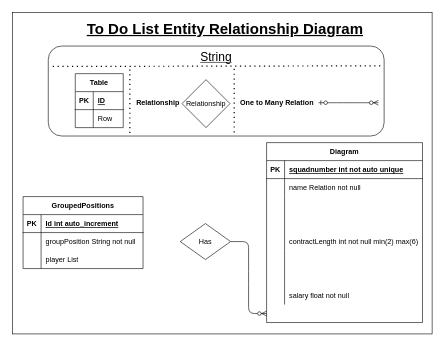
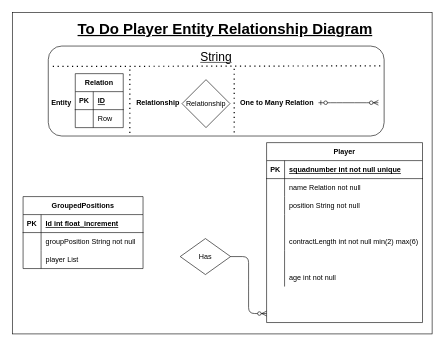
  <mxCell id="0" />
  <mxCell id="1" parent="0" />
  <mxCell id="2" value="" style="rounded=0;whiteSpace=wrap;html=1;fontSize=25;" vertex="1" parent="1"><mxGeometry x="20" y="20" width="700" height="536" as="geometry" /></mxCell>
  <mxCell id="3" value="" style="rounded=1;whiteSpace=wrap;html=1;" vertex="1" parent="1"><mxGeometry x="80" y="76" width="560" height="150" as="geometry" /></mxCell>
- <mxCell id="4" value="Diagram" style="shape=table;startSize=30;container=1;collapsible=1;childLayout=tableLayout;fixedRows=1;rowLines=0;fontStyle=1;align=center;resizeLast=1;" vertex="1" parent="1"><mxGeometry x="444" y="237" width="260" height="300" as="geometry" /></mxCell>
+ <mxCell id="4" value="Player" style="shape=table;startSize=30;container=1;collapsible=1;childLayout=tableLayout;fixedRows=1;rowLines=0;fontStyle=1;align=center;resizeLast=1;" vertex="1" parent="1"><mxGeometry x="444" y="237" width="260" height="300" as="geometry" /></mxCell>
  <mxCell id="5" value="" style="shape=partialRectangle;collapsible=0;dropTarget=0;pointerEvents=0;fillColor=none;top=0;left=0;bottom=1;right=0;points=[[0,0.5],[1,0.5]];portConstraint=eastwest;" vertex="1" parent="4"><mxGeometry y="30" width="260" height="30" as="geometry" /></mxCell>
  <mxCell id="6" value="PK" style="shape=partialRectangle;connectable=0;fillColor=none;top=0;left=0;bottom=0;right=0;fontStyle=1;overflow=hidden;" vertex="1" parent="5"><mxGeometry width="30" height="30" as="geometry" /></mxCell>
- <mxCell id="7" value="squadnumber int not auto unique" style="shape=partialRectangle;connectable=0;fillColor=none;top=0;left=0;bottom=0;right=0;align=left;spacingLeft=6;fontStyle=5;overflow=hidden;" vertex="1" parent="5"><mxGeometry x="30" width="230" height="30" as="geometry" /></mxCell>
+ <mxCell id="7" value="squadnumber int not null unique" style="shape=partialRectangle;connectable=0;fillColor=none;top=0;left=0;bottom=0;right=0;align=left;spacingLeft=6;fontStyle=5;overflow=hidden;" vertex="1" parent="5"><mxGeometry x="30" width="230" height="30" as="geometry" /></mxCell>
  <mxCell id="8" value="" style="shape=partialRectangle;collapsible=0;dropTarget=0;pointerEvents=0;fillColor=none;top=0;left=0;bottom=0;right=0;points=[[0,0.5],[1,0.5]];portConstraint=eastwest;" vertex="1" parent="4"><mxGeometry y="60" width="260" height="30" as="geometry" /></mxCell>
  <mxCell id="9" value="" style="shape=partialRectangle;connectable=0;fillColor=none;top=0;left=0;bottom=0;right=0;editable=1;overflow=hidden;" vertex="1" parent="8"><mxGeometry width="30" height="30" as="geometry" /></mxCell>
  <mxCell id="10" value="name Relation not null" style="shape=partialRectangle;connectable=0;fillColor=none;top=0;left=0;bottom=0;right=0;align=left;spacingLeft=6;overflow=hidden;" vertex="1" parent="8"><mxGeometry x="30" width="230" height="30" as="geometry" /></mxCell>
  <mxCell id="11" value="" style="shape=partialRectangle;collapsible=0;dropTarget=0;pointerEvents=0;fillColor=none;top=0;left=0;bottom=0;right=0;points=[[0,0.5],[1,0.5]];portConstraint=eastwest;" vertex="1" parent="4"><mxGeometry y="90" width="260" height="30" as="geometry" /></mxCell>
  <mxCell id="12" value="" style="shape=partialRectangle;connectable=0;fillColor=none;top=0;left=0;bottom=0;right=0;editable=1;overflow=hidden;" vertex="1" parent="11"><mxGeometry width="30" height="30" as="geometry" /></mxCell>
+ <mxCell id="13" value="position String not null" style="shape=partialRectangle;connectable=0;fillColor=none;top=0;left=0;bottom=0;right=0;align=left;spacingLeft=6;overflow=hidden;" vertex="1" parent="11"><mxGeometry x="30" width="230" height="30" as="geometry" /></mxCell>
  <mxCell id="14" value="" style="shape=partialRectangle;collapsible=0;dropTarget=0;pointerEvents=0;fillColor=none;top=0;left=0;bottom=0;right=0;points=[[0,0.5],[1,0.5]];portConstraint=eastwest;" vertex="1" parent="4"><mxGeometry y="120" width="260" height="30" as="geometry" /></mxCell>
  <mxCell id="15" value="" style="shape=partialRectangle;connectable=0;fillColor=none;top=0;left=0;bottom=0;right=0;editable=1;overflow=hidden;" vertex="1" parent="14"><mxGeometry width="30" height="30" as="geometry" /></mxCell>
  <mxCell id="16" value="" style="shape=partialRectangle;collapsible=0;dropTarget=0;pointerEvents=0;fillColor=none;top=0;left=0;bottom=0;right=0;points=[[0,0.5],[1,0.5]];portConstraint=eastwest;" vertex="1" parent="4"><mxGeometry y="150" width="260" height="30" as="geometry" /></mxCell>
  <mxCell id="17" value="" style="shape=partialRectangle;connectable=0;fillColor=none;top=0;left=0;bottom=0;right=0;editable=1;overflow=hidden;" vertex="1" parent="16"><mxGeometry width="30" height="30" as="geometry" /></mxCell>
  <mxCell id="18" value="contractLength int not null min(2) max(6)" style="shape=partialRectangle;connectable=0;fillColor=none;top=0;left=0;bottom=0;right=0;align=left;spacingLeft=6;overflow=hidden;" vertex="1" parent="16"><mxGeometry x="30" width="230" height="30" as="geometry" /></mxCell>
  <mxCell id="19" value="" style="shape=partialRectangle;collapsible=0;dropTarget=0;pointerEvents=0;fillColor=none;top=0;left=0;bottom=0;right=0;points=[[0,0.5],[1,0.5]];portConstraint=eastwest;" vertex="1" parent="4"><mxGeometry y="180" width="260" height="30" as="geometry" /></mxCell>
  <mxCell id="20" value="" style="shape=partialRectangle;connectable=0;fillColor=none;top=0;left=0;bottom=0;right=0;editable=1;overflow=hidden;" vertex="1" parent="19"><mxGeometry width="30" height="30" as="geometry" /></mxCell>
  <mxCell id="21" value="" style="shape=partialRectangle;collapsible=0;dropTarget=0;pointerEvents=0;fillColor=none;top=0;left=0;bottom=0;right=0;points=[[0,0.5],[1,0.5]];portConstraint=eastwest;" vertex="1" parent="4"><mxGeometry y="210" width="260" height="30" as="geometry" /></mxCell>
  <mxCell id="22" value="" style="shape=partialRectangle;connectable=0;fillColor=none;top=0;left=0;bottom=0;right=0;editable=1;overflow=hidden;" vertex="1" parent="21"><mxGeometry width="30" height="30" as="geometry" /></mxCell>
+ <mxCell id="23" value="age int not null" style="shape=partialRectangle;connectable=0;fillColor=none;top=0;left=0;bottom=0;right=0;align=left;spacingLeft=6;overflow=hidden;" vertex="1" parent="21"><mxGeometry x="30" width="230" height="30" as="geometry" /></mxCell>
  <mxCell id="24" value="" style="shape=partialRectangle;collapsible=0;dropTarget=0;pointerEvents=0;fillColor=none;top=0;left=0;bottom=0;right=0;points=[[0,0.5],[1,0.5]];portConstraint=eastwest;" vertex="1" parent="4"><mxGeometry y="240" width="260" height="30" as="geometry" /></mxCell>
  <mxCell id="25" value="" style="shape=partialRectangle;connectable=0;fillColor=none;top=0;left=0;bottom=0;right=0;editable=1;overflow=hidden;" vertex="1" parent="24"><mxGeometry width="30" height="30" as="geometry" /></mxCell>
- <mxCell id="26" value="salary float not null" style="shape=partialRectangle;connectable=0;fillColor=none;top=0;left=0;bottom=0;right=0;align=left;spacingLeft=6;overflow=hidden;" vertex="1" parent="24"><mxGeometry x="30" width="230" height="30" as="geometry" /></mxCell>
  <mxCell id="27" value="" style="shape=partialRectangle;collapsible=0;dropTarget=0;pointerEvents=0;fillColor=none;top=0;left=0;bottom=0;right=0;points=[[0,0.5],[1,0.5]];portConstraint=eastwest;" vertex="1" parent="4"><mxGeometry y="270" width="260" height="30" as="geometry" /></mxCell>
  <mxCell id="28" value="GroupedPositions" style="shape=table;startSize=30;container=1;collapsible=1;childLayout=tableLayout;fixedRows=1;rowLines=0;fontStyle=1;align=center;resizeLast=1;" vertex="1" parent="1"><mxGeometry x="38" y="327" width="200" height="120" as="geometry" /></mxCell>
  <mxCell id="29" value="" style="shape=partialRectangle;collapsible=0;dropTarget=0;pointerEvents=0;fillColor=none;top=0;left=0;bottom=1;right=0;points=[[0,0.5],[1,0.5]];portConstraint=eastwest;" vertex="1" parent="28"><mxGeometry y="30" width="200" height="30" as="geometry" /></mxCell>
  <mxCell id="30" value="PK" style="shape=partialRectangle;connectable=0;fillColor=none;top=0;left=0;bottom=0;right=0;fontStyle=1;overflow=hidden;" vertex="1" parent="29"><mxGeometry width="30" height="30" as="geometry" /></mxCell>
- <mxCell id="31" value="Id int auto_increment" style="shape=partialRectangle;connectable=0;fillColor=none;top=0;left=0;bottom=0;right=0;align=left;spacingLeft=6;fontStyle=5;overflow=hidden;" vertex="1" parent="29"><mxGeometry x="30" width="170" height="30" as="geometry" /></mxCell>
+ <mxCell id="31" value="Id int float_increment" style="shape=partialRectangle;connectable=0;fillColor=none;top=0;left=0;bottom=0;right=0;align=left;spacingLeft=6;fontStyle=5;overflow=hidden;" vertex="1" parent="29"><mxGeometry x="30" width="170" height="30" as="geometry" /></mxCell>
  <mxCell id="32" value="" style="shape=partialRectangle;collapsible=0;dropTarget=0;pointerEvents=0;fillColor=none;top=0;left=0;bottom=0;right=0;points=[[0,0.5],[1,0.5]];portConstraint=eastwest;" vertex="1" parent="28"><mxGeometry y="60" width="200" height="30" as="geometry" /></mxCell>
  <mxCell id="33" value="" style="shape=partialRectangle;connectable=0;fillColor=none;top=0;left=0;bottom=0;right=0;editable=1;overflow=hidden;" vertex="1" parent="32"><mxGeometry width="30" height="30" as="geometry" /></mxCell>
  <mxCell id="34" value="groupPosition String not null" style="shape=partialRectangle;connectable=0;fillColor=none;top=0;left=0;bottom=0;right=0;align=left;spacingLeft=6;overflow=hidden;" vertex="1" parent="32"><mxGeometry x="30" width="170" height="30" as="geometry" /></mxCell>
  <mxCell id="35" value="" style="shape=partialRectangle;collapsible=0;dropTarget=0;pointerEvents=0;fillColor=none;top=0;left=0;bottom=0;right=0;points=[[0,0.5],[1,0.5]];portConstraint=eastwest;" vertex="1" parent="28"><mxGeometry y="90" width="200" height="30" as="geometry" /></mxCell>
  <mxCell id="36" value="" style="shape=partialRectangle;connectable=0;fillColor=none;top=0;left=0;bottom=0;right=0;editable=1;overflow=hidden;" vertex="1" parent="35"><mxGeometry width="30" height="30" as="geometry" /></mxCell>
  <mxCell id="37" value="player List" style="shape=partialRectangle;connectable=0;fillColor=none;top=0;left=0;bottom=0;right=0;align=left;spacingLeft=6;overflow=hidden;" vertex="1" parent="35"><mxGeometry x="30" width="170" height="30" as="geometry" /></mxCell>
- <mxCell id="38" value="Has" style="shape=rhombus;perimeter=rhombusPerimeter;whiteSpace=wrap;html=1;align=center;" vertex="1" parent="1"><mxGeometry x="300" y="372" width="84" height="60" as="geometry" /></mxCell>
+ <mxCell id="38" value="Has" style="shape=rhombus;perimeter=rhombusPerimeter;whiteSpace=wrap;html=1;align=center;" vertex="1" parent="1"><mxGeometry x="300" y="397" width="84" height="60" as="geometry" /></mxCell>
  <mxCell id="39" value="&lt;font style=&quot;font-size: 20px&quot;&gt;String&lt;/font&gt;" style="text;html=1;strokeColor=none;fillColor=none;align=center;verticalAlign=middle;whiteSpace=wrap;rounded=0;fontStyle=4" vertex="1" parent="1"><mxGeometry x="90" y="80" width="540" height="27" as="geometry" /></mxCell>
- <mxCell id="40" value="Table" style="shape=table;startSize=30;container=1;collapsible=1;childLayout=tableLayout;fixedRows=1;rowLines=0;fontStyle=1;align=center;resizeLast=1;" vertex="1" parent="1"><mxGeometry x="125" y="122" width="80" height="90" as="geometry" /></mxCell>
+ <mxCell id="40" value="Relation" style="shape=table;startSize=30;container=1;collapsible=1;childLayout=tableLayout;fixedRows=1;rowLines=0;fontStyle=1;align=center;resizeLast=1;" vertex="1" parent="1"><mxGeometry x="125" y="122" width="80" height="90" as="geometry" /></mxCell>
  <mxCell id="41" value="" style="shape=partialRectangle;collapsible=0;dropTarget=0;pointerEvents=0;fillColor=none;top=0;left=0;bottom=1;right=0;points=[[0,0.5],[1,0.5]];portConstraint=eastwest;" vertex="1" parent="40"><mxGeometry y="30" width="80" height="30" as="geometry" /></mxCell>
  <mxCell id="42" value="PK" style="shape=partialRectangle;connectable=0;fillColor=none;top=0;left=0;bottom=0;right=0;fontStyle=1;overflow=hidden;" vertex="1" parent="41"><mxGeometry width="30" height="30" as="geometry" /></mxCell>
  <mxCell id="43" value="ID" style="shape=partialRectangle;connectable=0;fillColor=none;top=0;left=0;bottom=0;right=0;align=left;spacingLeft=6;fontStyle=5;overflow=hidden;" vertex="1" parent="41"><mxGeometry x="30" width="50" height="30" as="geometry" /></mxCell>
  <mxCell id="44" value="" style="shape=partialRectangle;collapsible=0;dropTarget=0;pointerEvents=0;fillColor=none;top=0;left=0;bottom=0;right=0;points=[[0,0.5],[1,0.5]];portConstraint=eastwest;" vertex="1" parent="40"><mxGeometry y="60" width="80" height="30" as="geometry" /></mxCell>
  <mxCell id="45" value="" style="shape=partialRectangle;connectable=0;fillColor=none;top=0;left=0;bottom=0;right=0;editable=1;overflow=hidden;" vertex="1" parent="44"><mxGeometry width="30" height="30" as="geometry" /></mxCell>
  <mxCell id="46" value="Row" style="shape=partialRectangle;connectable=0;fillColor=none;top=0;left=0;bottom=0;right=0;align=left;spacingLeft=6;overflow=hidden;" vertex="1" parent="44"><mxGeometry x="30" width="50" height="30" as="geometry" /></mxCell>
+ <mxCell id="47" value="Entity" style="text;html=1;strokeColor=none;fillColor=none;align=center;verticalAlign=middle;whiteSpace=wrap;rounded=0;fontStyle=1" vertex="1" parent="1"><mxGeometry x="82" y="161" width="40" height="20" as="geometry" /></mxCell>
  <mxCell id="48" value="" style="edgeStyle=entityRelationEdgeStyle;fontSize=12;html=1;endArrow=ERzeroToMany;endFill=1;entryX=0;entryY=0.5;entryDx=0;entryDy=0;exitX=1;exitY=0.5;exitDx=0;exitDy=0;" edge="1" parent="1" source="38" target="27"><mxGeometry width="100" height="100" relative="1" as="geometry"><mxPoint x="314" y="397" as="sourcePoint" /><mxPoint x="414" y="297" as="targetPoint" /></mxGeometry></mxCell>
  <mxCell id="49" value="Relationship" style="shape=rhombus;perimeter=rhombusPerimeter;whiteSpace=wrap;html=1;align=center;" vertex="1" parent="1"><mxGeometry x="303" y="132" width="80" height="80" as="geometry" /></mxCell>
  <mxCell id="50" value="Relationship" style="text;html=1;strokeColor=none;fillColor=none;align=center;verticalAlign=middle;whiteSpace=wrap;rounded=0;fontStyle=1" vertex="1" parent="1"><mxGeometry x="223" y="161" width="80" height="20" as="geometry" /></mxCell>
  <mxCell id="51" value="" style="edgeStyle=entityRelationEdgeStyle;fontSize=12;html=1;endArrow=ERzeroToMany;startArrow=ERzeroToOne;" edge="1" parent="1"><mxGeometry width="100" height="100" relative="1" as="geometry"><mxPoint x="530.5" y="170.5" as="sourcePoint" /><mxPoint x="630.5" y="170.5" as="targetPoint" /></mxGeometry></mxCell>
  <mxCell id="52" value="One to Many Relation" style="text;html=1;strokeColor=none;fillColor=none;align=center;verticalAlign=middle;whiteSpace=wrap;rounded=0;fontStyle=1" vertex="1" parent="1"><mxGeometry x="396.5" y="161" width="129" height="20" as="geometry" /></mxCell>
  <mxCell id="53" value="" style="endArrow=none;dashed=1;html=1;dashPattern=1 3;strokeWidth=2;" edge="1" parent="1"><mxGeometry width="50" height="50" relative="1" as="geometry"><mxPoint x="216" y="221" as="sourcePoint" /><mxPoint x="216" y="113" as="targetPoint" /></mxGeometry></mxCell>
  <mxCell id="54" value="" style="endArrow=none;dashed=1;html=1;dashPattern=1 3;strokeWidth=2;" edge="1" parent="1"><mxGeometry width="50" height="50" relative="1" as="geometry"><mxPoint x="390" y="220" as="sourcePoint" /><mxPoint x="390" y="112" as="targetPoint" /></mxGeometry></mxCell>
- <mxCell id="55" value="To Do List Entity Relationship Diagram" style="text;html=1;strokeColor=none;fillColor=none;align=center;verticalAlign=middle;whiteSpace=wrap;rounded=0;fontSize=25;fontStyle=5" vertex="1" parent="1"><mxGeometry x="40" y="26" width="670" height="40" as="geometry" /></mxCell>
+ <mxCell id="55" value="To Do Player Entity Relationship Diagram" style="text;html=1;strokeColor=none;fillColor=none;align=center;verticalAlign=middle;whiteSpace=wrap;rounded=0;fontSize=25;fontStyle=5" vertex="1" parent="1"><mxGeometry x="40" y="26" width="670" height="40" as="geometry" /></mxCell>
  <mxCell id="56" value="" style="endArrow=none;dashed=1;html=1;dashPattern=1 3;strokeWidth=2;exitX=0.001;exitY=0.2;exitDx=0;exitDy=0;exitPerimeter=0;" edge="1" parent="1"><mxGeometry width="50" height="50" relative="1" as="geometry"><mxPoint x="87.56" y="110" as="sourcePoint" /><mxPoint x="637" y="109" as="targetPoint" /></mxGeometry></mxCell>
